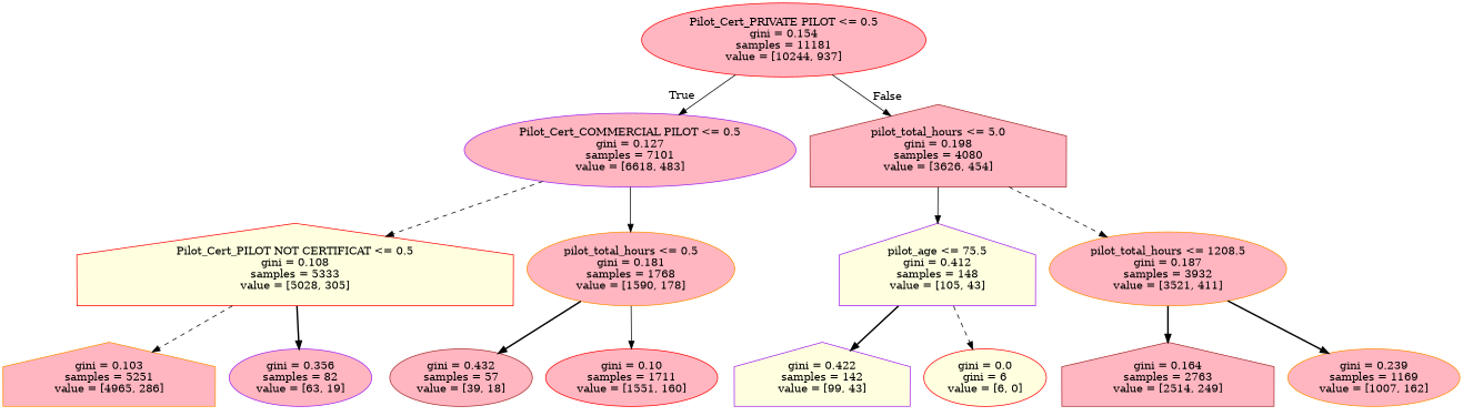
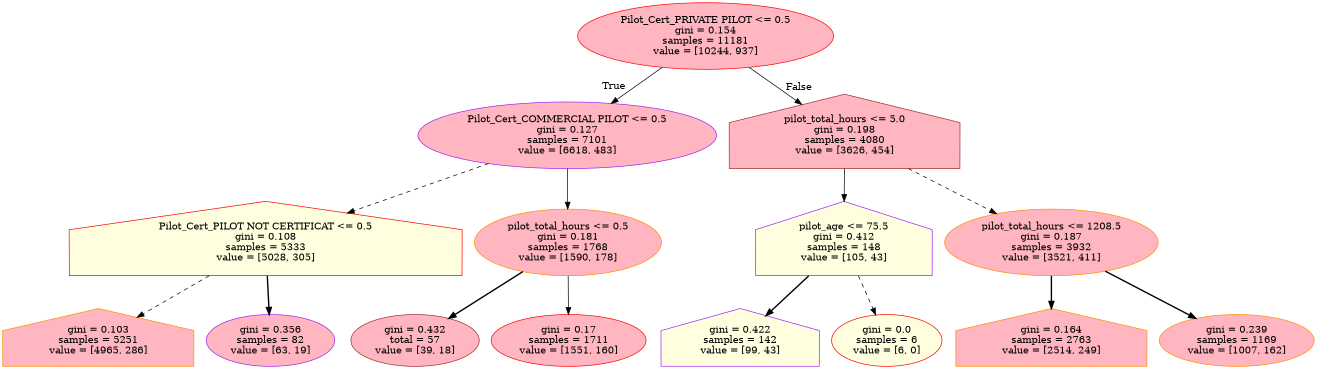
  digraph {
    node [color=darkorange fillcolor=lightpink shape=ellipse style=filled]
    edge [style=solid]
    n1 [color=red label="Pilot_Cert_PRIVATE PILOT <= 0.5\ngini = 0.154\nsamples = 11181\nvalue = [10244, 937]"]
    n2 [color=purple label="Pilot_Cert_COMMERCIAL PILOT <= 0.5\ngini = 0.127\nsamples = 7101\nvalue = [6618, 483]"]
    n3 [color=brown label="pilot_total_hours <= 5.0\ngini = 0.198\nsamples = 4080\nvalue = [3626, 454]" shape=house]
    n4 [color=red fillcolor=lightyellow label="Pilot_Cert_PILOT NOT CERTIFICAT <= 0.5\ngini = 0.108\nsamples = 5333\nvalue = [5028, 305]" shape=house]
    n5 [label="pilot_total_hours <= 0.5\ngini = 0.181\nsamples = 1768\nvalue = [1590, 178]"]
    n6 [color=purple fillcolor=lightyellow label="pilot_age <= 75.5\ngini = 0.412\nsamples = 148\nvalue = [105, 43]" shape=house]
    n7 [label="pilot_total_hours <= 1208.5\ngini = 0.187\nsamples = 3932\nvalue = [3521, 411]"]
    n8 [label="gini = 0.103\nsamples = 5251\nvalue = [4965, 286]" shape=house]
    n9 [color=purple label="gini = 0.356\nsamples = 82\nvalue = [63, 19]"]
-   n10 [color=brown label="gini = 0.432\nsamples = 57\nvalue = [39, 18]"]
-   n11 [color=red label="gini = 0.10\nsamples = 1711\nvalue = [1551, 160]"]
+   n10 [color=brown label="gini = 0.432\ntotal = 57\nvalue = [39, 18]"]
+   n11 [color=red label="gini = 0.17\nsamples = 1711\nvalue = [1551, 160]"]
    n12 [color=purple fillcolor=lightyellow label="gini = 0.422\nsamples = 142\nvalue = [99, 43]" shape=house]
-   n13 [color=red fillcolor=lightyellow label="gini = 0.0\ngini = 6\nvalue = [6, 0]"]
-   n14 [color=brown label="gini = 0.164\nsamples = 2763\nvalue = [2514, 249]" shape=house]
+   n13 [color=red fillcolor=lightyellow label="gini = 0.0\nsamples = 6\nvalue = [6, 0]"]
+   n14 [label="gini = 0.164\nsamples = 2763\nvalue = [2514, 249]" shape=house]
    n15 [label="gini = 0.239\nsamples = 1169\nvalue = [1007, 162]"]
    n1 -> n2 [headlabel=True labelangle=45 labeldistance=2.5]
    n1 -> n3 [headlabel=False labelangle=-45 labeldistance=2.5]
    n2 -> n4 [style=dashed]
    n2 -> n5
    n3 -> n6
    n3 -> n7 [style=dashed]
    n4 -> n8 [style=dashed]
    n4 -> n9 [style=bold]
    n5 -> n10 [style=bold]
    n5 -> n11
    n6 -> n12 [style=bold]
    n6 -> n13 [style=dashed]
    n7 -> n14 [style=bold]
    n7 -> n15 [style=bold]
  }
